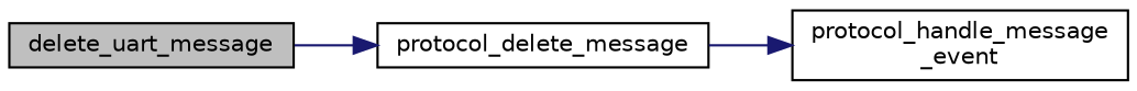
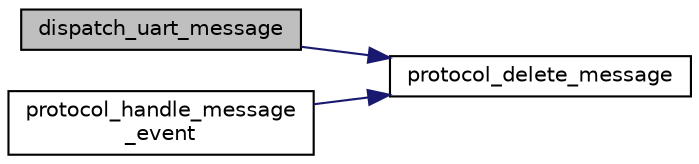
  digraph {
    rankdir=LR
    node [color=black fillcolor=white fontname=Helvetica fontsize=10 shape=record style=filled]
    edge [color=midnightblue fontname=Helvetica fontsize=10 labelfontname=Helvetica labelfontsize=10 style=solid]
-   n1 [fillcolor=grey75 fontcolor=black height=0.2 label=delete_uart_message width=0.4]
+   n1 [fillcolor=grey75 fontcolor=black height=0.2 label=dispatch_uart_message width=0.4]
    n2 [height=0.2 label=protocol_delete_message width=0.4]
    n3 [height=0.2 label="protocol_handle_message\l_event" width=0.4]
    n1 -> n2
-   n2 -> n3
+   n3 -> n2
  }
